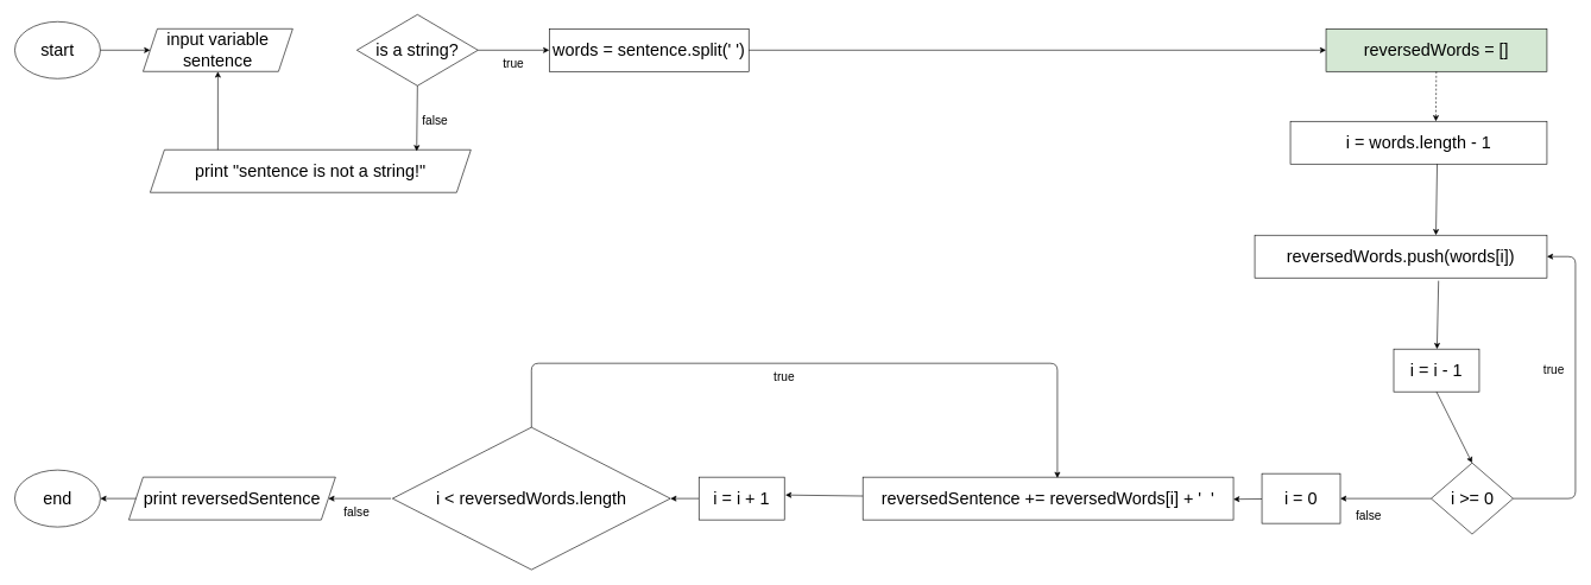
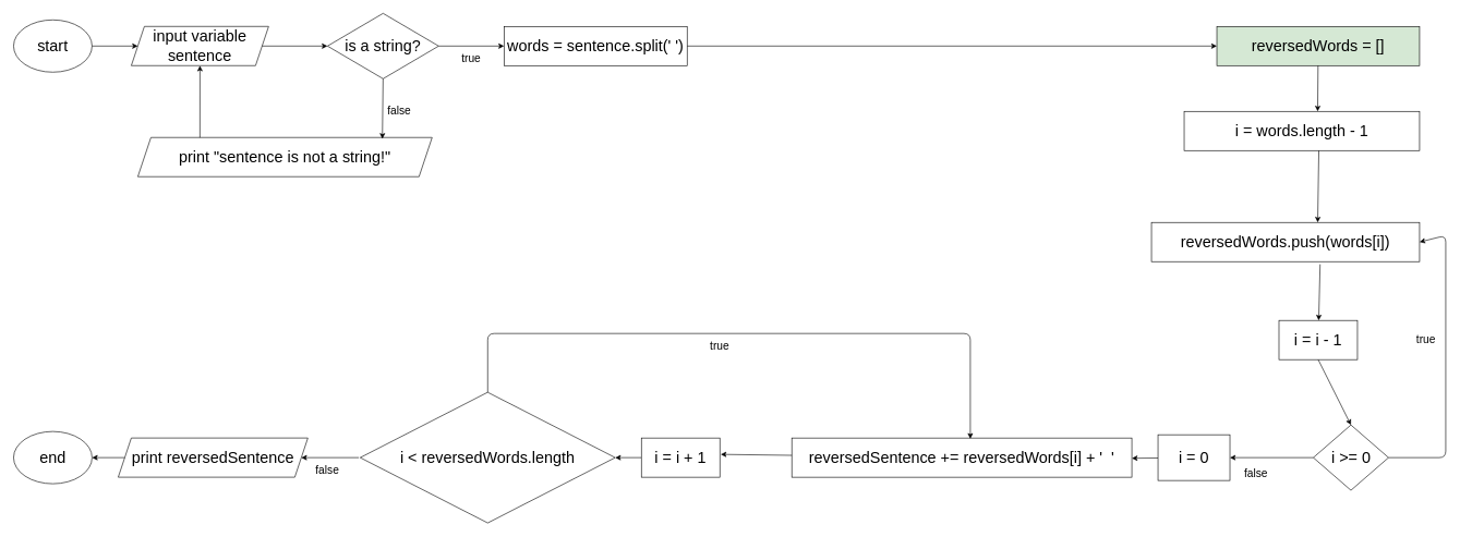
  <mxCell id="0" />
  <mxCell id="1" parent="0" />
  <mxCell id="2" value="&lt;font style=&quot;font-size: 24px&quot;&gt;start&lt;/font&gt;" style="ellipse;whiteSpace=wrap;html=1;" parent="1" vertex="1"><mxGeometry x="20" y="30" width="120" height="80" as="geometry" /></mxCell>
  <mxCell id="3" value="&lt;font style=&quot;font-size: 24px&quot;&gt;input variable sentence&lt;/font&gt;" style="shape=parallelogram;perimeter=parallelogramPerimeter;whiteSpace=wrap;html=1;fixedSize=1;" parent="1" vertex="1"><mxGeometry x="200" y="40" width="210" height="60" as="geometry" /></mxCell>
  <mxCell id="4" value="&lt;font style=&quot;font-size: 24px&quot;&gt;is a string?&lt;/font&gt;" style="rhombus;whiteSpace=wrap;html=1;" parent="1" vertex="1"><mxGeometry x="500" y="20" width="170" height="100" as="geometry" /></mxCell>
  <mxCell id="5" value="&lt;font style=&quot;font-size: 24px&quot;&gt;print &quot;sentence is not a string!&quot;&lt;/font&gt;" style="shape=parallelogram;perimeter=parallelogramPerimeter;whiteSpace=wrap;html=1;fixedSize=1;" parent="1" vertex="1"><mxGeometry x="210" y="210" width="450" height="60" as="geometry" /></mxCell>
  <mxCell id="6" value="" style="endArrow=classic;html=1;exitX=0.5;exitY=1;exitDx=0;exitDy=0;entryX=0.831;entryY=0.033;entryDx=0;entryDy=0;entryPerimeter=0;" parent="1" source="4" target="5" edge="1"><mxGeometry width="50" height="50" relative="1" as="geometry"><mxPoint x="720" y="230" as="sourcePoint" /><mxPoint x="545" y="216" as="targetPoint" /></mxGeometry></mxCell>
  <mxCell id="7" value="&lt;font style=&quot;font-size: 17px&quot;&gt;false&lt;/font&gt;" style="text;html=1;strokeColor=none;fillColor=none;align=center;verticalAlign=middle;whiteSpace=wrap;rounded=0;" parent="1" vertex="1"><mxGeometry x="590" y="160" width="40" height="20" as="geometry" /></mxCell>
  <mxCell id="8" value="" style="endArrow=classic;html=1;entryX=0.5;entryY=1;entryDx=0;entryDy=0;exitX=0.211;exitY=0;exitDx=0;exitDy=0;exitPerimeter=0;" parent="1" source="5" target="3" edge="1"><mxGeometry width="50" height="50" relative="1" as="geometry"><mxPoint x="720" y="230" as="sourcePoint" /><mxPoint x="770" y="180" as="targetPoint" /></mxGeometry></mxCell>
  <mxCell id="9" value="" style="endArrow=classic;html=1;exitX=1;exitY=0.5;exitDx=0;exitDy=0;entryX=0;entryY=0.5;entryDx=0;entryDy=0;" parent="1" source="2" target="3" edge="1"><mxGeometry width="50" height="50" relative="1" as="geometry"><mxPoint x="720" y="230" as="sourcePoint" /><mxPoint x="770" y="180" as="targetPoint" /></mxGeometry></mxCell>
+ <mxCell id="10" value="" style="endArrow=classic;html=1;exitX=1;exitY=0.5;exitDx=0;exitDy=0;entryX=0;entryY=0.5;entryDx=0;entryDy=0;" parent="1" source="3" target="4" edge="1"><mxGeometry width="50" height="50" relative="1" as="geometry"><mxPoint x="720" y="230" as="sourcePoint" /><mxPoint x="770" y="180" as="targetPoint" /></mxGeometry></mxCell>
  <mxCell id="11" value="&lt;font style=&quot;font-size: 24px&quot;&gt;words = sentence.split(' ')&lt;/font&gt;" style="rounded=0;whiteSpace=wrap;html=1;" parent="1" vertex="1"><mxGeometry x="770" y="40" width="280" height="60" as="geometry" /></mxCell>
  <mxCell id="12" value="" style="endArrow=classic;html=1;entryX=0;entryY=0.5;entryDx=0;entryDy=0;" parent="1" source="4" target="11" edge="1"><mxGeometry width="50" height="50" relative="1" as="geometry"><mxPoint x="720" y="390" as="sourcePoint" /><mxPoint x="770" y="340" as="targetPoint" /></mxGeometry></mxCell>
  <mxCell id="13" value="&lt;font style=&quot;font-size: 24px&quot;&gt;reversedWords = []&lt;/font&gt;" style="rounded=0;whiteSpace=wrap;html=1;fillColor=#d5e8d4;" parent="1" vertex="1"><mxGeometry x="1860" y="40" width="310" height="60" as="geometry" /></mxCell>
  <mxCell id="14" value="" style="endArrow=classic;html=1;entryX=0;entryY=0.5;entryDx=0;entryDy=0;" parent="1" source="11" target="13" edge="1"><mxGeometry width="50" height="50" relative="1" as="geometry"><mxPoint x="720" y="370" as="sourcePoint" /><mxPoint x="770" y="320" as="targetPoint" /></mxGeometry></mxCell>
  <mxCell id="15" value="&lt;font style=&quot;font-size: 24px&quot;&gt;i = words.length - 1&lt;/font&gt;" style="rounded=0;whiteSpace=wrap;html=1;" parent="1" vertex="1"><mxGeometry x="1810" y="170" width="360" height="60" as="geometry" /></mxCell>
- <mxCell id="16" value="" style="endArrow=classic;html=1;entryX=0.567;entryY=0;entryDx=0;entryDy=0;entryPerimeter=0;dashed=1;" parent="1" source="13" target="15" edge="1"><mxGeometry width="50" height="50" relative="1" as="geometry"><mxPoint x="720" y="330" as="sourcePoint" /><mxPoint x="770" y="280" as="targetPoint" /></mxGeometry></mxCell>
- <mxCell id="17" value="&lt;font style=&quot;font-size: 24px&quot;&gt;reversedWords.push(words[i])&lt;/font&gt;" style="rounded=0;whiteSpace=wrap;html=1;" parent="1" vertex="1"><mxGeometry x="1760" y="330" width="410" height="60" as="geometry" /></mxCell>
+ <mxCell id="16" value="" style="endArrow=classic;html=1;entryX=0.567;entryY=0;entryDx=0;entryDy=0;entryPerimeter=0;" parent="1" source="13" target="15" edge="1"><mxGeometry width="50" height="50" relative="1" as="geometry"><mxPoint x="720" y="330" as="sourcePoint" /><mxPoint x="770" y="280" as="targetPoint" /></mxGeometry></mxCell>
+ <mxCell id="17" value="&lt;font style=&quot;font-size: 24px&quot;&gt;reversedWords.push(words[i])&lt;/font&gt;" style="rounded=0;whiteSpace=wrap;html=1;" parent="1" vertex="1"><mxGeometry x="1760" y="340" width="410" height="60" as="geometry" /></mxCell>
  <mxCell id="18" value="&lt;font style=&quot;font-size: 24px&quot;&gt;i &amp;gt;= 0&lt;/font&gt;" style="rhombus;whiteSpace=wrap;html=1;" parent="1" vertex="1"><mxGeometry x="2007.5" y="650" width="115" height="100" as="geometry" /></mxCell>
  <mxCell id="19" value="" style="endArrow=classic;html=1;exitX=0.572;exitY=1;exitDx=0;exitDy=0;exitPerimeter=0;entryX=0.62;entryY=0;entryDx=0;entryDy=0;entryPerimeter=0;" parent="1" source="15" target="17" edge="1"><mxGeometry width="50" height="50" relative="1" as="geometry"><mxPoint x="720" y="320" as="sourcePoint" /><mxPoint x="1304" y="330" as="targetPoint" /></mxGeometry></mxCell>
  <mxCell id="20" value="&lt;font style=&quot;font-size: 24px&quot;&gt;i = i - 1&lt;/font&gt;" style="rounded=0;whiteSpace=wrap;html=1;" parent="1" vertex="1"><mxGeometry x="1955" y="490" width="120" height="60" as="geometry" /></mxCell>
  <mxCell id="21" value="" style="endArrow=classic;html=1;exitX=0.629;exitY=1.067;exitDx=0;exitDy=0;exitPerimeter=0;" parent="1" source="17" target="20" edge="1"><mxGeometry width="50" height="50" relative="1" as="geometry"><mxPoint x="1540" y="402" as="sourcePoint" /><mxPoint x="770" y="470" as="targetPoint" /></mxGeometry></mxCell>
  <mxCell id="22" value="" style="endArrow=classic;html=1;entryX=0.5;entryY=0;entryDx=0;entryDy=0;exitX=0.5;exitY=1;exitDx=0;exitDy=0;" parent="1" source="20" target="18" edge="1"><mxGeometry width="50" height="50" relative="1" as="geometry"><mxPoint x="720" y="510" as="sourcePoint" /><mxPoint x="770" y="460" as="targetPoint" /></mxGeometry></mxCell>
  <mxCell id="23" value="" style="endArrow=classic;html=1;exitX=1;exitY=0.5;exitDx=0;exitDy=0;entryX=1;entryY=0.5;entryDx=0;entryDy=0;" parent="1" source="18" target="17" edge="1"><mxGeometry width="50" height="50" relative="1" as="geometry"><mxPoint x="720" y="510" as="sourcePoint" /><mxPoint x="1470" y="360" as="targetPoint" /><Array as="points"><mxPoint x="2210" y="700" /><mxPoint x="2210" y="360" /></Array></mxGeometry></mxCell>
  <mxCell id="24" value="&lt;font style=&quot;font-size: 17px&quot;&gt;true&lt;/font&gt;" style="text;html=1;strokeColor=none;fillColor=none;align=center;verticalAlign=middle;whiteSpace=wrap;rounded=0;" parent="1" vertex="1"><mxGeometry x="700" y="80" width="40" height="20" as="geometry" /></mxCell>
  <mxCell id="25" value="&lt;font style=&quot;font-size: 17px&quot;&gt;true&lt;/font&gt;" style="text;html=1;strokeColor=none;fillColor=none;align=center;verticalAlign=middle;whiteSpace=wrap;rounded=0;" parent="1" vertex="1"><mxGeometry x="2160" y="510" width="40" height="20" as="geometry" /></mxCell>
  <mxCell id="26" value="" style="endArrow=classic;html=1;" parent="1" source="32" edge="1"><mxGeometry width="50" height="50" relative="1" as="geometry"><mxPoint x="700" y="480" as="sourcePoint" /><mxPoint x="1730" y="701" as="targetPoint" /></mxGeometry></mxCell>
  <mxCell id="27" value="&lt;span style=&quot;font-size: 24px&quot;&gt;print reversedSentence&lt;/span&gt;" style="shape=parallelogram;perimeter=parallelogramPerimeter;whiteSpace=wrap;html=1;fixedSize=1;" parent="1" vertex="1"><mxGeometry x="180" y="670" width="290" height="60" as="geometry" /></mxCell>
  <mxCell id="28" value="" style="endArrow=classic;html=1;entryX=1;entryY=0.5;entryDx=0;entryDy=0;" parent="1" target="27" edge="1"><mxGeometry width="50" height="50" relative="1" as="geometry"><mxPoint x="548" y="700" as="sourcePoint" /><mxPoint x="750" y="410" as="targetPoint" /></mxGeometry></mxCell>
  <mxCell id="29" value="&lt;font style=&quot;font-size: 24px&quot;&gt;end&lt;/font&gt;" style="ellipse;whiteSpace=wrap;html=1;" parent="1" vertex="1"><mxGeometry x="20" y="660" width="120" height="80" as="geometry" /></mxCell>
  <mxCell id="30" value="" style="endArrow=classic;html=1;entryX=1;entryY=0.5;entryDx=0;entryDy=0;exitX=0;exitY=0.5;exitDx=0;exitDy=0;" parent="1" source="27" target="29" edge="1"><mxGeometry width="50" height="50" relative="1" as="geometry"><mxPoint x="700" y="460" as="sourcePoint" /><mxPoint x="750" y="410" as="targetPoint" /></mxGeometry></mxCell>
  <mxCell id="31" value="&lt;font style=&quot;font-size: 17px&quot;&gt;false&lt;/font&gt;" style="text;html=1;strokeColor=none;fillColor=none;align=center;verticalAlign=middle;whiteSpace=wrap;rounded=0;" parent="1" vertex="1"><mxGeometry x="1900" y="715" width="40" height="20" as="geometry" /></mxCell>
  <mxCell id="32" value="&lt;font style=&quot;font-size: 24px&quot;&gt;i = 0&lt;/font&gt;" style="rounded=0;whiteSpace=wrap;html=1;" parent="1" vertex="1"><mxGeometry x="1770" y="665" width="110" height="70" as="geometry" /></mxCell>
  <mxCell id="33" value="" style="endArrow=classic;html=1;entryX=1;entryY=0.5;entryDx=0;entryDy=0;" parent="1" source="18" target="32" edge="1"><mxGeometry width="50" height="50" relative="1" as="geometry"><mxPoint x="1290" y="700" as="sourcePoint" /><mxPoint x="1100" y="700" as="targetPoint" /><Array as="points" /></mxGeometry></mxCell>
  <mxCell id="34" value="&lt;font style=&quot;font-size: 24px&quot;&gt;reversedSentence += reversedWords[i] + '&amp;nbsp; '&lt;/font&gt;" style="rounded=0;whiteSpace=wrap;html=1;" parent="1" vertex="1"><mxGeometry x="1210" y="670" width="520" height="60" as="geometry" /></mxCell>
  <mxCell id="35" value="&lt;font style=&quot;font-size: 24px&quot;&gt;i = i + 1&lt;/font&gt;" style="rounded=0;whiteSpace=wrap;html=1;" parent="1" vertex="1"><mxGeometry x="660" y="655" width="120" height="60" as="geometry" /></mxCell>
  <mxCell id="36" value="&lt;font style=&quot;font-size: 24px&quot;&gt;i &amp;lt; reversedWords.length&lt;/font&gt;" style="rhombus;whiteSpace=wrap;html=1;" parent="1" vertex="1"><mxGeometry x="550" y="600" width="390" height="200" as="geometry" /></mxCell>
  <mxCell id="37" value="&lt;font style=&quot;font-size: 17px&quot;&gt;false&lt;/font&gt;" style="text;html=1;strokeColor=none;fillColor=none;align=center;verticalAlign=middle;whiteSpace=wrap;rounded=0;" parent="1" vertex="1"><mxGeometry x="480" y="710" width="40" height="20" as="geometry" /></mxCell>
  <mxCell id="38" value="" style="edgeStyle=orthogonalEdgeStyle;rounded=0;orthogonalLoop=1;jettySize=auto;html=1;" parent="1" source="39" target="36" edge="1"><mxGeometry relative="1" as="geometry" /></mxCell>
  <mxCell id="39" value="&lt;font style=&quot;font-size: 24px&quot;&gt;i = i + 1&lt;/font&gt;" style="rounded=0;whiteSpace=wrap;html=1;" parent="1" vertex="1"><mxGeometry x="980" y="670" width="120" height="60" as="geometry" /></mxCell>
  <mxCell id="40" value="" style="endArrow=classic;html=1;entryX=1.011;entryY=0.417;entryDx=0;entryDy=0;entryPerimeter=0;" parent="1" source="34" target="39" edge="1"><mxGeometry width="50" height="50" relative="1" as="geometry"><mxPoint x="1180" y="500" as="sourcePoint" /><mxPoint x="1230" y="450" as="targetPoint" /></mxGeometry></mxCell>
  <mxCell id="41" value="" style="endArrow=classic;html=1;entryX=0.525;entryY=0.019;entryDx=0;entryDy=0;entryPerimeter=0;" parent="1" source="36" target="34" edge="1"><mxGeometry width="50" height="50" relative="1" as="geometry"><mxPoint x="1180" y="470" as="sourcePoint" /><mxPoint x="1230" y="420" as="targetPoint" /><Array as="points"><mxPoint x="745" y="510" /><mxPoint x="1483" y="510" /></Array></mxGeometry></mxCell>
  <mxCell id="42" value="&lt;font style=&quot;font-size: 17px&quot;&gt;true&lt;/font&gt;" style="text;html=1;strokeColor=none;fillColor=none;align=center;verticalAlign=middle;whiteSpace=wrap;rounded=0;" parent="1" vertex="1"><mxGeometry x="1080" y="520" width="40" height="20" as="geometry" /></mxCell>
